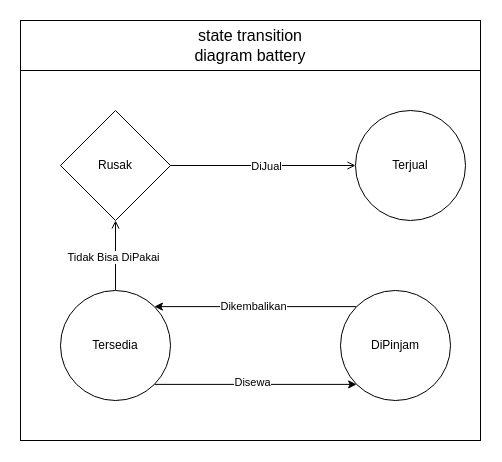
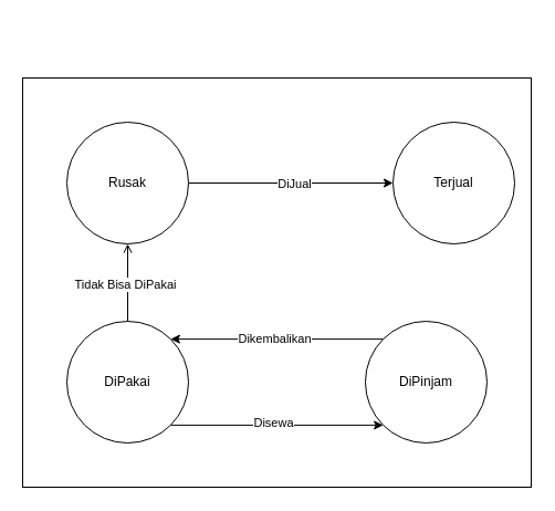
  <mxCell id="0" />
  <mxCell id="1" parent="0" />
  <mxCell id="2" value="" style="rounded=0;whiteSpace=wrap;html=1;" vertex="1" parent="1"><mxGeometry x="20" y="70" width="460" height="370" as="geometry" /></mxCell>
  <mxCell id="3" style="edgeStyle=orthogonalEdgeStyle;rounded=0;orthogonalLoop=1;jettySize=auto;html=1;exitX=1;exitY=1;exitDx=0;exitDy=0;entryX=0;entryY=1;entryDx=0;entryDy=0;" edge="1" parent="1" source="7" target="10"><mxGeometry relative="1" as="geometry" /></mxCell>
  <mxCell id="4" value="Disewa" style="edgeLabel;html=1;align=center;verticalAlign=middle;resizable=0;points=[];" vertex="1" connectable="0" parent="3"><mxGeometry x="-0.03" y="2" relative="1" as="geometry"><mxPoint as="offset" /></mxGeometry></mxCell>
  <mxCell id="5" style="edgeStyle=orthogonalEdgeStyle;rounded=0;orthogonalLoop=1;jettySize=auto;html=1;exitX=0.5;exitY=0;exitDx=0;exitDy=0;entryX=0.5;entryY=1;entryDx=0;entryDy=0;endArrow=open;" edge="1" parent="1" source="7" target="13"><mxGeometry relative="1" as="geometry" /></mxCell>
  <mxCell id="6" value="Tidak Bisa DiPakai" style="edgeLabel;html=1;align=center;verticalAlign=middle;resizable=0;points=[];" vertex="1" connectable="0" parent="5"><mxGeometry x="-0.024" y="3" relative="1" as="geometry"><mxPoint as="offset" /></mxGeometry></mxCell>
- <mxCell id="7" value="Tersedia" style="ellipse;whiteSpace=wrap;html=1;aspect=fixed;" vertex="1" parent="1"><mxGeometry x="60" y="290" width="110" height="110" as="geometry" /></mxCell>
+ <mxCell id="7" value="DiPakai" style="ellipse;whiteSpace=wrap;html=1;aspect=fixed;" vertex="1" parent="1"><mxGeometry x="60" y="290" width="110" height="110" as="geometry" /></mxCell>
  <mxCell id="8" style="edgeStyle=orthogonalEdgeStyle;rounded=0;orthogonalLoop=1;jettySize=auto;html=1;exitX=0;exitY=0;exitDx=0;exitDy=0;entryX=1;entryY=0;entryDx=0;entryDy=0;" edge="1" parent="1" source="10" target="7"><mxGeometry relative="1" as="geometry" /></mxCell>
  <mxCell id="9" value="Dikembalikan" style="edgeLabel;html=1;align=center;verticalAlign=middle;resizable=0;points=[];" vertex="1" connectable="0" parent="8"><mxGeometry x="0.03" y="-1" relative="1" as="geometry"><mxPoint as="offset" /></mxGeometry></mxCell>
- <mxCell id="10" value="DiPinjam" style="ellipse;whiteSpace=wrap;html=1;aspect=fixed;" vertex="1" parent="1"><mxGeometry x="340" y="290" width="110" height="110" as="geometry" /></mxCell>
- <mxCell id="11" style="edgeStyle=orthogonalEdgeStyle;rounded=0;orthogonalLoop=1;jettySize=auto;html=1;exitX=1;exitY=0.5;exitDx=0;exitDy=0;entryX=0;entryY=0.5;entryDx=0;entryDy=0;endArrow=open;" edge="1" parent="1" source="13" target="14"><mxGeometry relative="1" as="geometry" /></mxCell>
+ <mxCell id="10" value="DiPinjam" style="ellipse;whiteSpace=wrap;html=1;aspect=fixed;" vertex="1" parent="1"><mxGeometry x="330" y="290" width="110" height="110" as="geometry" /></mxCell>
+ <mxCell id="11" style="edgeStyle=orthogonalEdgeStyle;rounded=0;orthogonalLoop=1;jettySize=auto;html=1;exitX=1;exitY=0.5;exitDx=0;exitDy=0;entryX=0;entryY=0.5;entryDx=0;entryDy=0;" edge="1" parent="1" source="13" target="14"><mxGeometry relative="1" as="geometry" /></mxCell>
  <mxCell id="12" value="DiJual" style="edgeLabel;html=1;align=center;verticalAlign=middle;resizable=0;points=[];" vertex="1" connectable="0" parent="11"><mxGeometry x="0.029" relative="1" as="geometry"><mxPoint as="offset" /></mxGeometry></mxCell>
- <mxCell id="13" value="Rusak" style="rhombus;whiteSpace=wrap;html=1;aspect=fixed;" vertex="1" parent="1"><mxGeometry x="60" y="110" width="110" height="110" as="geometry" /></mxCell>
+ <mxCell id="13" value="Rusak" style="ellipse;whiteSpace=wrap;html=1;aspect=fixed;" vertex="1" parent="1"><mxGeometry x="60" y="110" width="110" height="110" as="geometry" /></mxCell>
  <mxCell id="14" value="Terjual" style="ellipse;whiteSpace=wrap;html=1;aspect=fixed;" vertex="1" parent="1"><mxGeometry x="355" y="110" width="110" height="110" as="geometry" /></mxCell>
- <mxCell id="15" value="&lt;span style=&quot;font-size:12.0pt;font-family:&lt;br/&gt;&amp;quot;Times New Roman&amp;quot;,serif;mso-fareast-font-family:&amp;quot;Times New Roman&amp;quot;;mso-ansi-language:&lt;br/&gt;EN-US;mso-fareast-language:EN-US;mso-bidi-language:AR-SA&quot; lang=&quot;EN-US&quot;&gt;state transition&lt;br&gt;diagram battery&lt;/span&gt;" style="rounded=0;whiteSpace=wrap;html=1;" vertex="1" parent="1"><mxGeometry x="20" y="20" width="460" height="50" as="geometry" /></mxCell>
